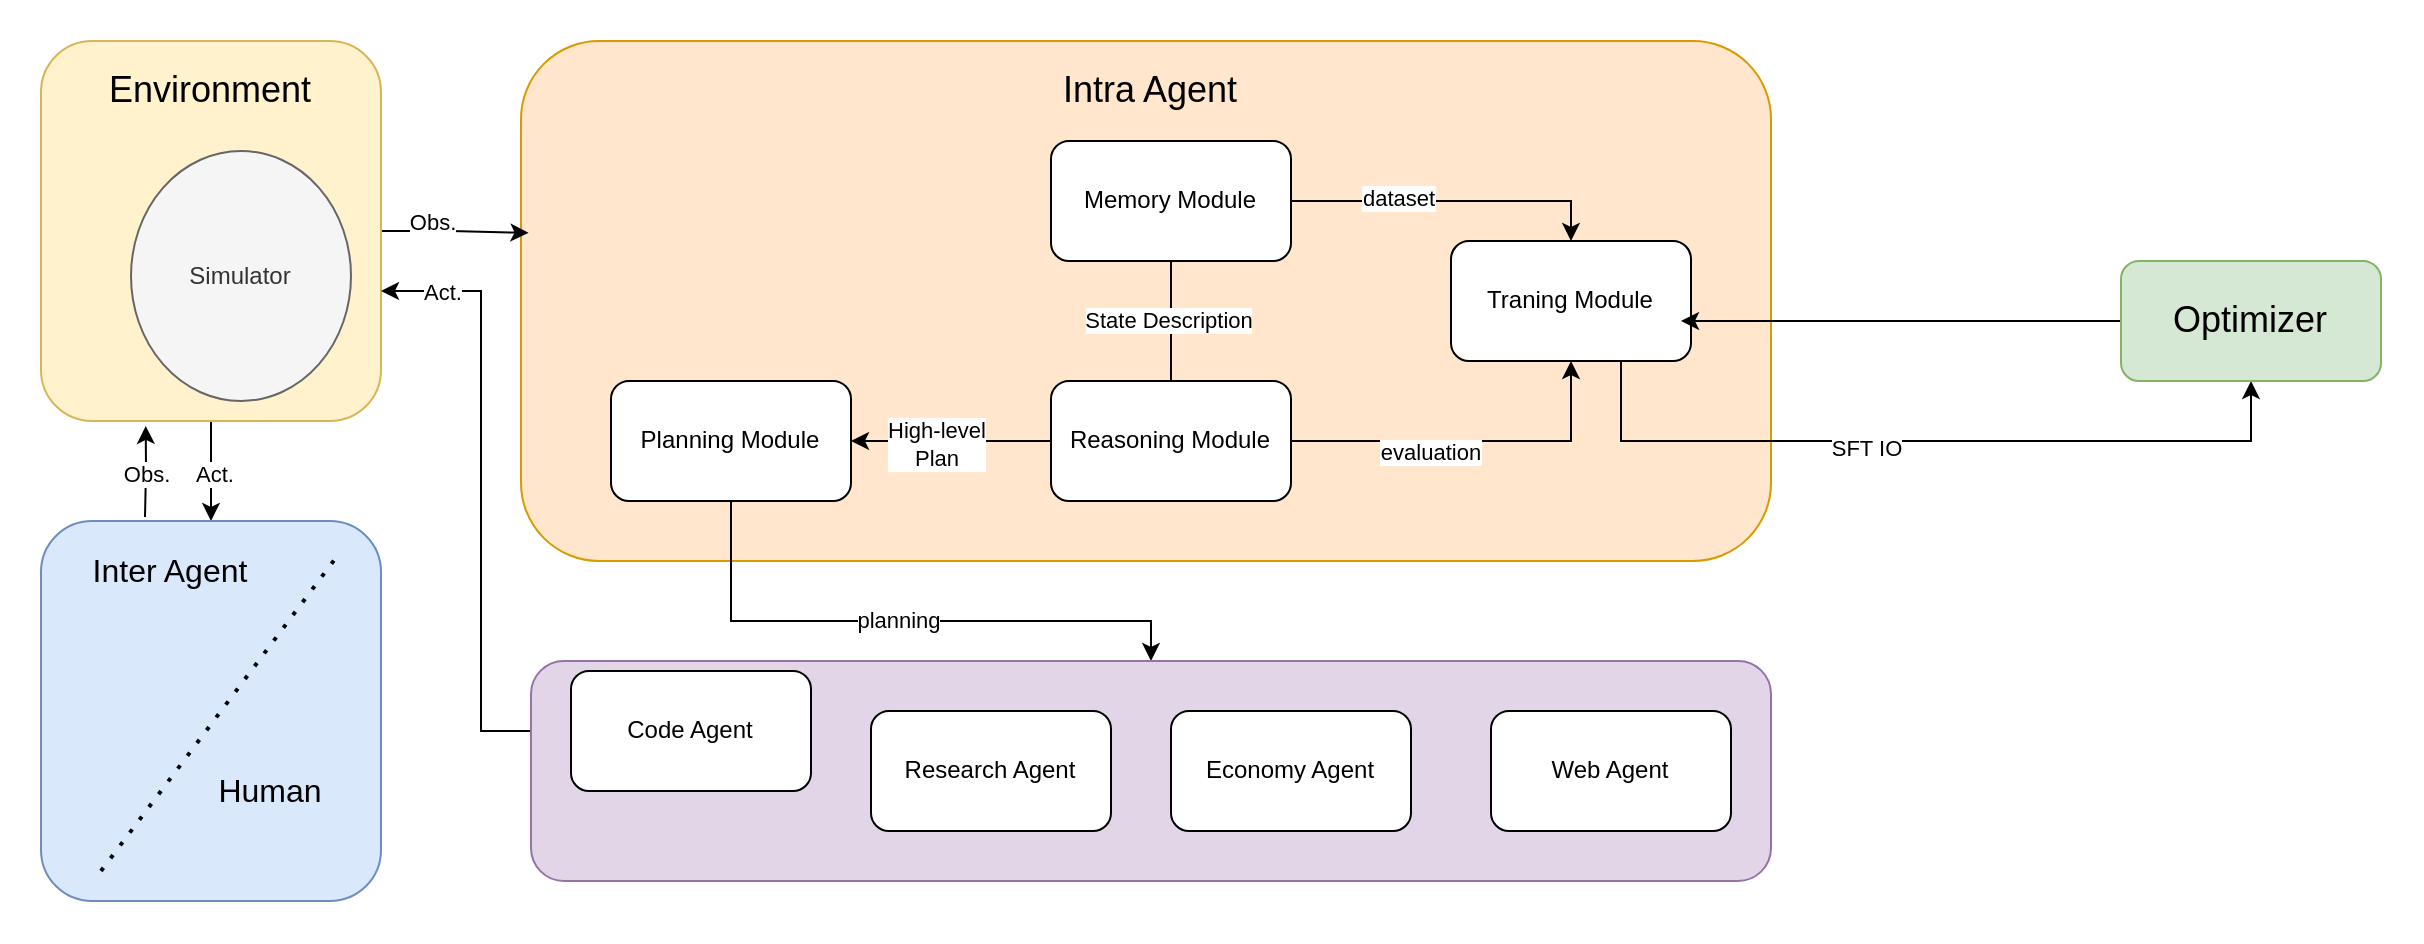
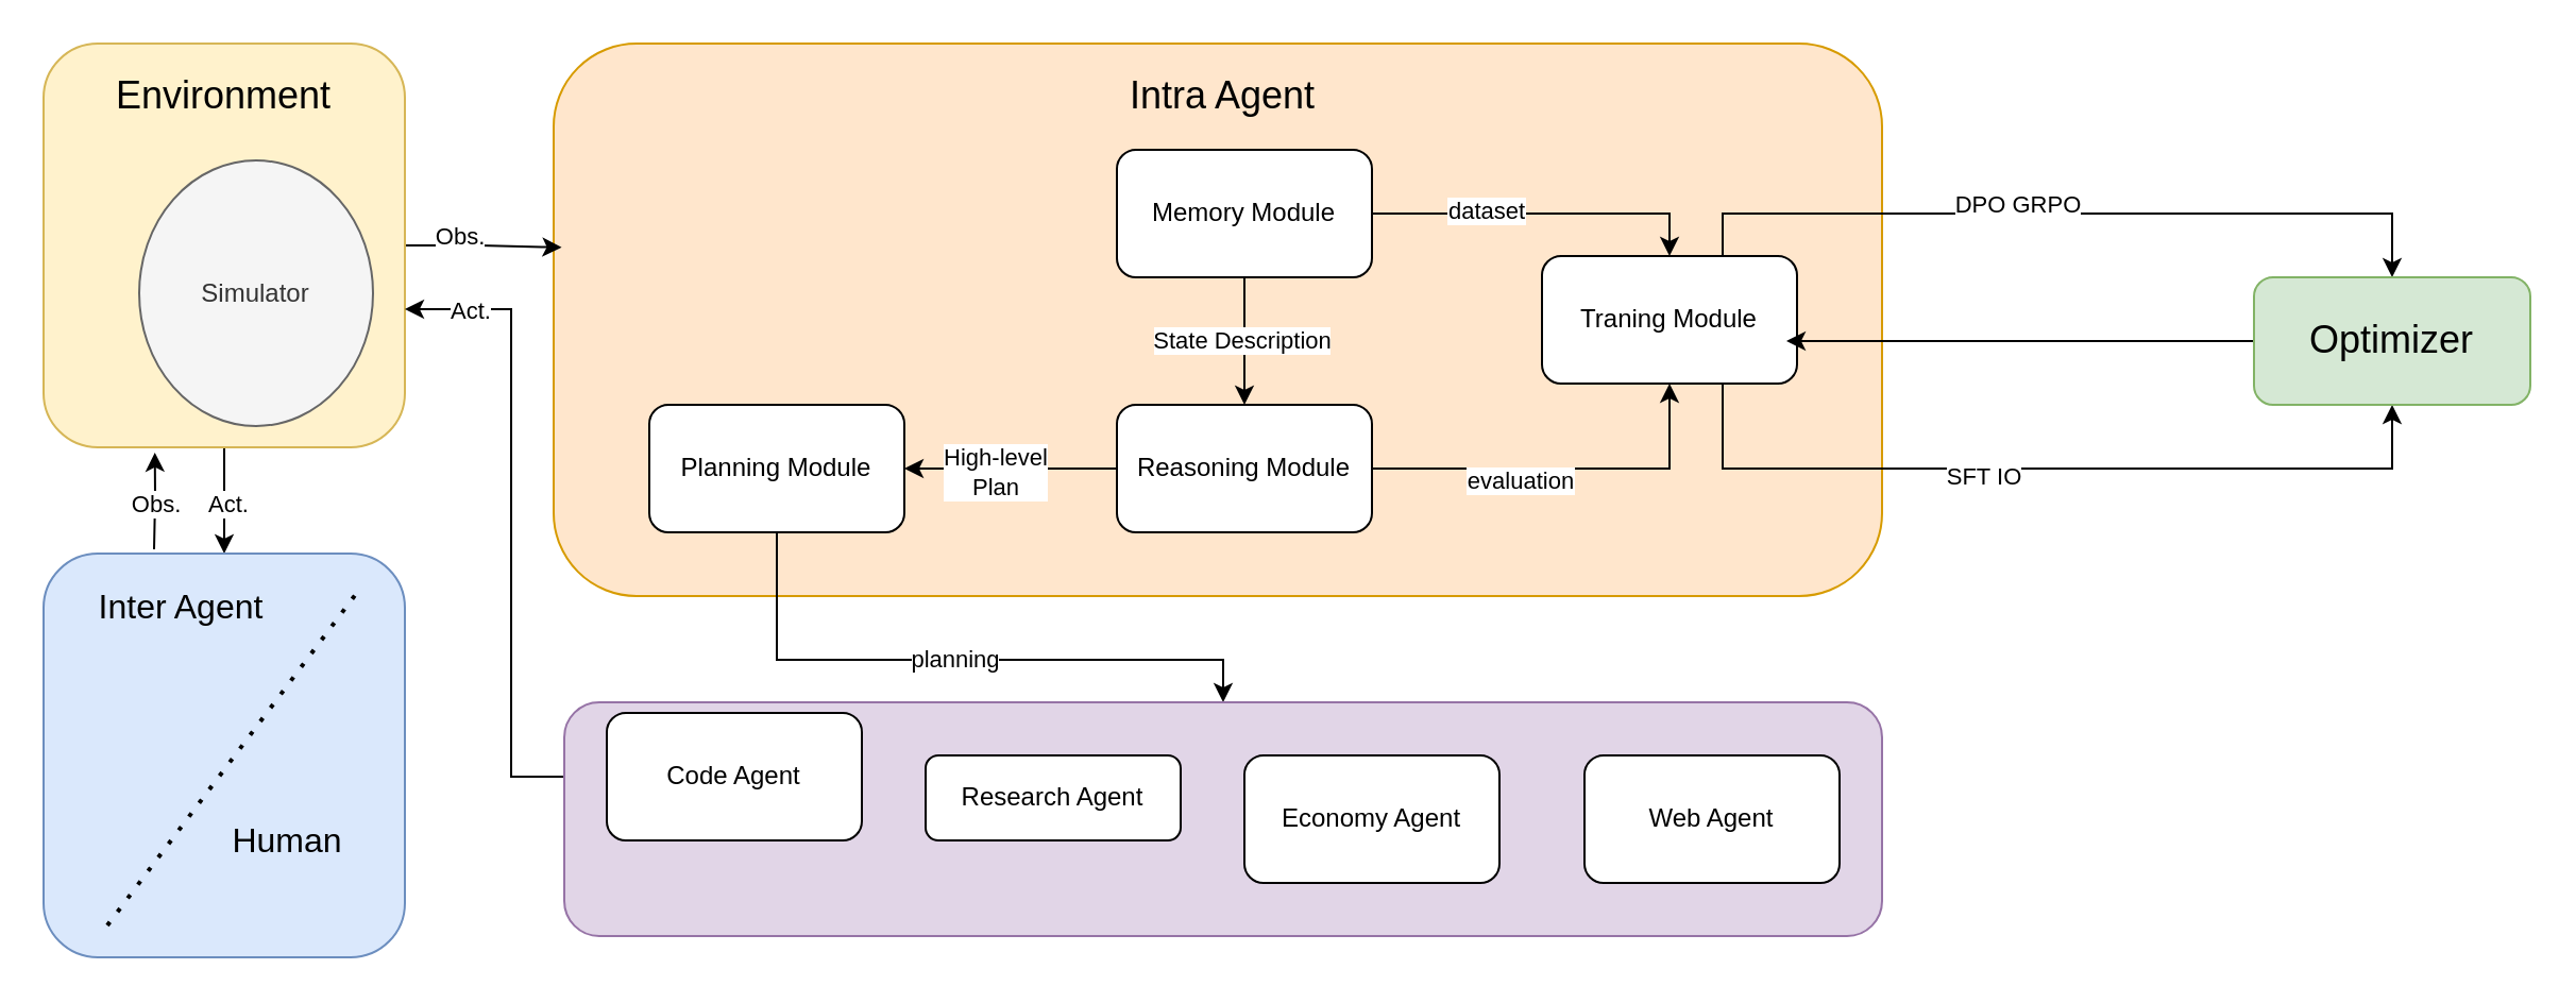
  <mxCell id="0" />
  <mxCell id="1" parent="0" />
  <mxCell id="2" value="" style="rounded=1;whiteSpace=wrap;html=1;fillColor=#ffe6cc;strokeColor=#d79b00;" vertex="1" parent="1"><mxGeometry x="260" y="20" width="625" height="260" as="geometry" /></mxCell>
  <mxCell id="3" value="" style="edgeStyle=orthogonalEdgeStyle;rounded=0;orthogonalLoop=1;jettySize=auto;html=1;entryX=0.5;entryY=0;entryDx=0;entryDy=0;" edge="1" parent="1" source="7" target="37"><mxGeometry relative="1" as="geometry" /></mxCell>
  <mxCell id="4" value="Act." style="edgeLabel;html=1;align=center;verticalAlign=middle;resizable=0;points=[];" vertex="1" connectable="0" parent="3"><mxGeometry x="0.036" y="1" relative="1" as="geometry"><mxPoint as="offset" /></mxGeometry></mxCell>
  <mxCell id="5" value="" style="edgeStyle=orthogonalEdgeStyle;rounded=0;orthogonalLoop=1;jettySize=auto;html=1;entryX=0.006;entryY=0.369;entryDx=0;entryDy=0;entryPerimeter=0;" edge="1" parent="1" source="7" target="2"><mxGeometry relative="1" as="geometry" /></mxCell>
  <mxCell id="6" value="Obs." style="edgeLabel;html=1;align=center;verticalAlign=middle;resizable=0;points=[];" vertex="1" connectable="0" parent="5"><mxGeometry x="-0.342" y="5" relative="1" as="geometry"><mxPoint as="offset" /></mxGeometry></mxCell>
  <mxCell id="7" value="" style="rounded=1;whiteSpace=wrap;html=1;fillColor=#fff2cc;strokeColor=#d6b656;" vertex="1" parent="1"><mxGeometry x="20" y="20" width="170" height="190" as="geometry" /></mxCell>
  <mxCell id="8" value="Simulator" style="ellipse;whiteSpace=wrap;html=1;aspect=fixed;fillColor=#f5f5f5;fontColor=#333333;strokeColor=#666666;" vertex="1" parent="1"><mxGeometry x="65" y="75" width="110" height="125" as="geometry" /></mxCell>
  <mxCell id="9" value="&lt;font style=&quot;font-size: 18px;&quot;&gt;Environment&lt;/font&gt;" style="text;html=1;align=center;verticalAlign=middle;whiteSpace=wrap;rounded=0;" vertex="1" parent="1"><mxGeometry x="75" y="30" width="60" height="30" as="geometry" /></mxCell>
  <mxCell id="10" value="" style="edgeStyle=orthogonalEdgeStyle;rounded=0;orthogonalLoop=1;jettySize=auto;html=1;entryX=0.5;entryY=0;entryDx=0;entryDy=0;" edge="1" parent="1" source="14" target="19"><mxGeometry relative="1" as="geometry"><mxPoint x="785" y="170" as="targetPoint" /></mxGeometry></mxCell>
  <mxCell id="11" value="dataset" style="edgeLabel;html=1;align=center;verticalAlign=middle;resizable=0;points=[];" vertex="1" connectable="0" parent="10"><mxGeometry x="-0.332" y="2" relative="1" as="geometry"><mxPoint as="offset" /></mxGeometry></mxCell>
- <mxCell id="12" value="" style="edgeStyle=orthogonalEdgeStyle;rounded=0;orthogonalLoop=1;jettySize=auto;html=1;endArrow=none;" edge="1" parent="1" source="14" target="24"><mxGeometry relative="1" as="geometry" /></mxCell>
+ <mxCell id="12" value="" style="edgeStyle=orthogonalEdgeStyle;rounded=0;orthogonalLoop=1;jettySize=auto;html=1;" edge="1" parent="1" source="14" target="24"><mxGeometry relative="1" as="geometry" /></mxCell>
  <mxCell id="13" value="State Description" style="edgeLabel;html=1;align=center;verticalAlign=middle;resizable=0;points=[];" vertex="1" connectable="0" parent="12"><mxGeometry x="-0.019" y="-2" relative="1" as="geometry"><mxPoint as="offset" /></mxGeometry></mxCell>
  <mxCell id="14" value="Memory Module" style="rounded=1;whiteSpace=wrap;html=1;" vertex="1" parent="1"><mxGeometry x="525" y="70" width="120" height="60" as="geometry" /></mxCell>
+ <mxCell id="15" value="" style="edgeStyle=orthogonalEdgeStyle;rounded=0;orthogonalLoop=1;jettySize=auto;html=1;entryX=0.5;entryY=0;entryDx=0;entryDy=0;" edge="1" parent="1" source="19" target="43"><mxGeometry relative="1" as="geometry"><mxPoint x="930" y="80" as="targetPoint" /><Array as="points"><mxPoint x="810" y="100" /><mxPoint x="1125" y="100" /></Array></mxGeometry></mxCell>
+ <mxCell id="16" value="DPO GRPO" style="edgeLabel;html=1;align=center;verticalAlign=middle;resizable=0;points=[];" vertex="1" connectable="0" parent="15"><mxGeometry x="0.107" y="-3" relative="1" as="geometry"><mxPoint x="-44" y="-8" as="offset" /></mxGeometry></mxCell>
  <mxCell id="17" value="" style="edgeStyle=orthogonalEdgeStyle;rounded=0;orthogonalLoop=1;jettySize=auto;html=1;" edge="1" parent="1" source="19"><mxGeometry relative="1" as="geometry"><mxPoint x="1125" y="190" as="targetPoint" /><Array as="points"><mxPoint x="810" y="220" /><mxPoint x="1125" y="220" /></Array></mxGeometry></mxCell>
  <mxCell id="18" value="SFT IO" style="edgeLabel;html=1;align=center;verticalAlign=middle;resizable=0;points=[];" vertex="1" connectable="0" parent="17"><mxGeometry x="-0.157" y="-3" relative="1" as="geometry"><mxPoint as="offset" /></mxGeometry></mxCell>
  <mxCell id="19" value="Traning Module" style="rounded=1;whiteSpace=wrap;html=1;" vertex="1" parent="1"><mxGeometry x="725" y="120" width="120" height="60" as="geometry" /></mxCell>
  <mxCell id="20" value="" style="edgeStyle=orthogonalEdgeStyle;rounded=0;orthogonalLoop=1;jettySize=auto;html=1;" edge="1" parent="1" source="24" target="27"><mxGeometry relative="1" as="geometry" /></mxCell>
  <mxCell id="21" value="High-level&lt;div&gt;Plan&lt;/div&gt;" style="edgeLabel;html=1;align=center;verticalAlign=middle;resizable=0;points=[];" vertex="1" connectable="0" parent="20"><mxGeometry x="0.153" y="1" relative="1" as="geometry"><mxPoint as="offset" /></mxGeometry></mxCell>
  <mxCell id="22" value="" style="edgeStyle=orthogonalEdgeStyle;rounded=0;orthogonalLoop=1;jettySize=auto;html=1;entryX=0.5;entryY=1;entryDx=0;entryDy=0;" edge="1" parent="1" source="24" target="19"><mxGeometry relative="1" as="geometry"><mxPoint x="785" y="220" as="targetPoint" /></mxGeometry></mxCell>
  <mxCell id="23" value="evaluation" style="edgeLabel;html=1;align=center;verticalAlign=middle;resizable=0;points=[];" vertex="1" connectable="0" parent="22"><mxGeometry x="-0.233" y="-5" relative="1" as="geometry"><mxPoint as="offset" /></mxGeometry></mxCell>
  <mxCell id="24" value="Reasoning Module" style="rounded=1;whiteSpace=wrap;html=1;" vertex="1" parent="1"><mxGeometry x="525" y="190" width="120" height="60" as="geometry" /></mxCell>
  <mxCell id="25" value="" style="edgeStyle=orthogonalEdgeStyle;rounded=0;orthogonalLoop=1;jettySize=auto;html=1;entryX=0.5;entryY=0;entryDx=0;entryDy=0;" edge="1" parent="1" source="27" target="30"><mxGeometry relative="1" as="geometry"><Array as="points"><mxPoint x="365" y="310" /><mxPoint x="575" y="310" /></Array></mxGeometry></mxCell>
  <mxCell id="26" value="planning" style="edgeLabel;html=1;align=center;verticalAlign=middle;resizable=0;points=[];" vertex="1" connectable="0" parent="25"><mxGeometry x="-0.011" y="1" relative="1" as="geometry"><mxPoint as="offset" /></mxGeometry></mxCell>
  <mxCell id="27" value="Planning Module" style="rounded=1;whiteSpace=wrap;html=1;" vertex="1" parent="1"><mxGeometry x="305" y="190" width="120" height="60" as="geometry" /></mxCell>
  <mxCell id="28" value="" style="edgeStyle=orthogonalEdgeStyle;rounded=0;orthogonalLoop=1;jettySize=auto;html=1;" edge="1" parent="1" source="30"><mxGeometry relative="1" as="geometry"><mxPoint x="190" y="145" as="targetPoint" /><Array as="points"><mxPoint x="240" y="365" /><mxPoint x="240" y="145" /></Array></mxGeometry></mxCell>
  <mxCell id="29" value="Act." style="edgeLabel;html=1;align=center;verticalAlign=middle;resizable=0;points=[];" vertex="1" connectable="0" parent="28"><mxGeometry x="0.711" relative="1" as="geometry"><mxPoint x="-13" as="offset" /></mxGeometry></mxCell>
  <mxCell id="30" value="" style="rounded=1;whiteSpace=wrap;html=1;fillColor=#e1d5e7;strokeColor=#9673a6;" vertex="1" parent="1"><mxGeometry x="265" y="330" width="620" height="110" as="geometry" /></mxCell>
  <mxCell id="31" value="Code Agent" style="rounded=1;whiteSpace=wrap;html=1;" vertex="1" parent="1"><mxGeometry x="285" y="335" width="120" height="60" as="geometry" /></mxCell>
- <mxCell id="32" value="Research Agent" style="rounded=1;whiteSpace=wrap;html=1;" vertex="1" parent="1"><mxGeometry x="435" y="355" width="120" height="60" as="geometry" /></mxCell>
+ <mxCell id="32" value="Research Agent" style="rounded=1;whiteSpace=wrap;html=1;" vertex="1" parent="1"><mxGeometry x="435" y="355" width="120" height="40" as="geometry" /></mxCell>
  <mxCell id="33" value="Economy Agent" style="rounded=1;whiteSpace=wrap;html=1;" vertex="1" parent="1"><mxGeometry x="585" y="355" width="120" height="60" as="geometry" /></mxCell>
  <mxCell id="34" value="Web Agent" style="rounded=1;whiteSpace=wrap;html=1;" vertex="1" parent="1"><mxGeometry x="745" y="355" width="120" height="60" as="geometry" /></mxCell>
  <mxCell id="35" value="" style="edgeStyle=orthogonalEdgeStyle;rounded=0;orthogonalLoop=1;jettySize=auto;html=1;entryX=0.308;entryY=1.013;entryDx=0;entryDy=0;entryPerimeter=0;" edge="1" parent="1" target="7"><mxGeometry relative="1" as="geometry"><mxPoint x="72" y="258" as="sourcePoint" /></mxGeometry></mxCell>
  <mxCell id="36" value="Obs." style="edgeLabel;html=1;align=center;verticalAlign=middle;resizable=0;points=[];" vertex="1" connectable="0" parent="35"><mxGeometry x="-0.022" relative="1" as="geometry"><mxPoint as="offset" /></mxGeometry></mxCell>
  <mxCell id="37" value="" style="rounded=1;whiteSpace=wrap;html=1;fillColor=#dae8fc;strokeColor=#6c8ebf;" vertex="1" parent="1"><mxGeometry x="20" y="260" width="170" height="190" as="geometry" /></mxCell>
  <mxCell id="38" value="" style="endArrow=none;dashed=1;html=1;dashPattern=1 3;strokeWidth=2;rounded=0;" edge="1" parent="1"><mxGeometry width="50" height="50" relative="1" as="geometry"><mxPoint x="50" y="435" as="sourcePoint" /><mxPoint x="170" y="275" as="targetPoint" /></mxGeometry></mxCell>
  <mxCell id="39" value="&lt;font style=&quot;font-size: 16px;&quot;&gt;Inter Agent&lt;/font&gt;" style="text;html=1;align=center;verticalAlign=middle;whiteSpace=wrap;rounded=0;" vertex="1" parent="1"><mxGeometry x="40" y="270" width="90" height="30" as="geometry" /></mxCell>
  <mxCell id="40" value="&lt;font style=&quot;font-size: 16px;&quot;&gt;Human&lt;/font&gt;" style="text;html=1;align=center;verticalAlign=middle;whiteSpace=wrap;rounded=0;" vertex="1" parent="1"><mxGeometry x="90" y="380" width="90" height="30" as="geometry" /></mxCell>
  <mxCell id="41" value="&lt;font style=&quot;font-size: 18px;&quot;&gt;Intra Agent&lt;/font&gt;" style="text;html=1;align=center;verticalAlign=middle;whiteSpace=wrap;rounded=0;" vertex="1" parent="1"><mxGeometry x="520" y="30" width="110" height="30" as="geometry" /></mxCell>
  <mxCell id="42" value="" style="edgeStyle=orthogonalEdgeStyle;rounded=0;orthogonalLoop=1;jettySize=auto;html=1;" edge="1" parent="1" source="43"><mxGeometry relative="1" as="geometry"><mxPoint x="840" y="160" as="targetPoint" /></mxGeometry></mxCell>
  <mxCell id="43" value="&lt;font style=&quot;font-size: 18px;&quot;&gt;Optimizer&lt;/font&gt;" style="rounded=1;whiteSpace=wrap;html=1;fillColor=#d5e8d4;strokeColor=#82b366;" vertex="1" parent="1"><mxGeometry x="1060" y="130" width="130" height="60" as="geometry" /></mxCell>
